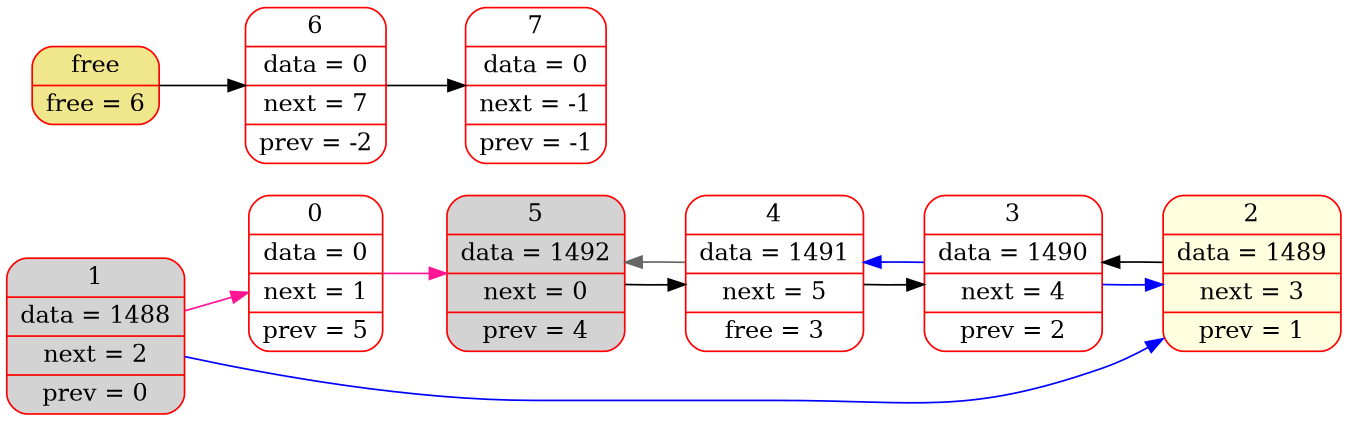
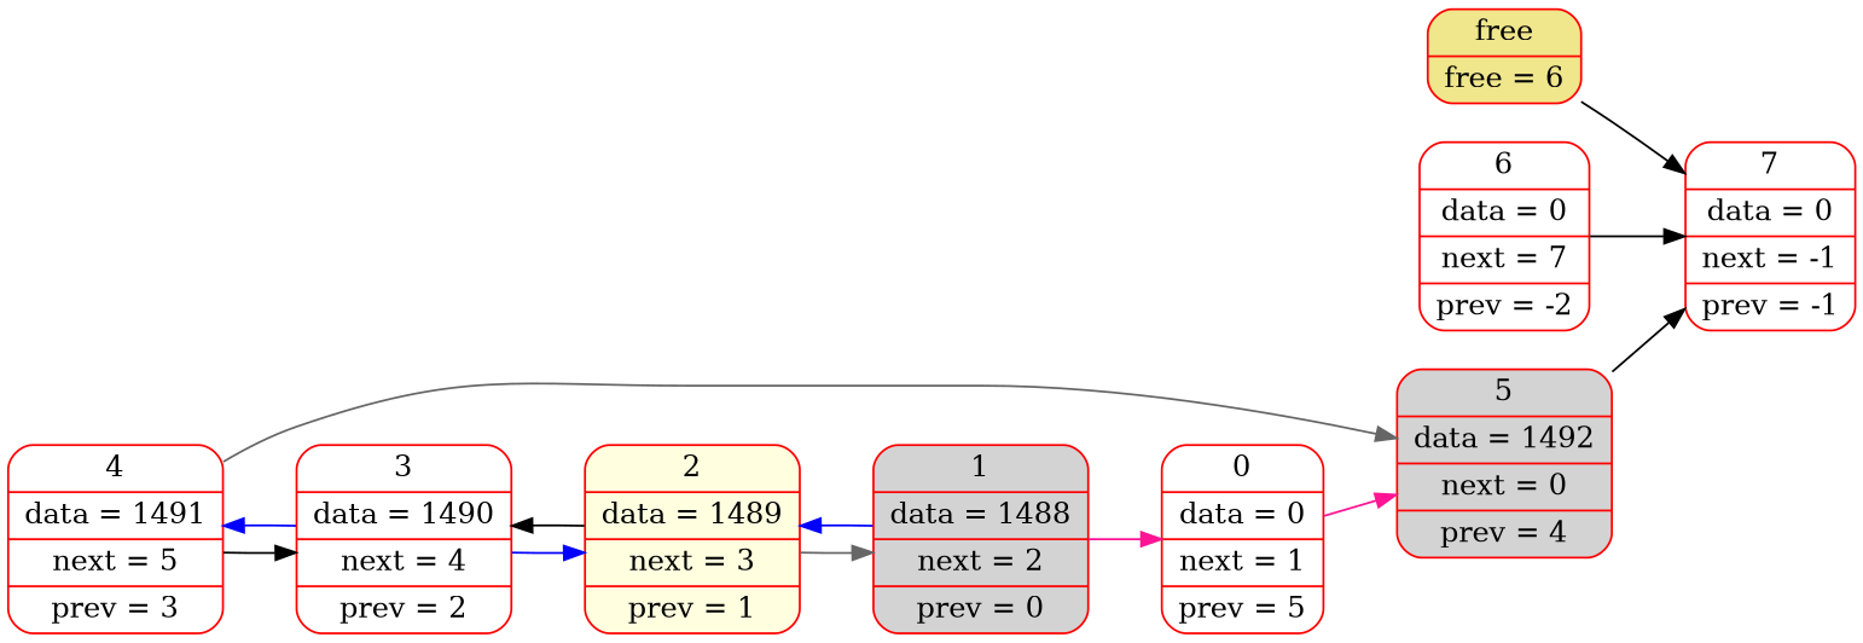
  digraph {
    rankdir=LR
    node [color=red fillcolor=white fontsize=14 shape=Mrecord style=filled]
    edge [color=black fontsize=12 penwidth=1]
    n1 [label="0 | data = 0 | next = 1 | prev = 5"]
    n2 [fillcolor=lightgrey label="5 | data = 1492 | next = 0 | prev = 4"]
    n3 [fillcolor=lightgrey label="1 | data = 1488 | next = 2 | prev = 0"]
    n4 [fillcolor=lightyellow label="2 | data = 1489 | next = 3 | prev = 1"]
-   n5 [label="4 | data = 1491 | next = 5 | free = 3"]
+   n5 [label="4 | data = 1491 | next = 5 | prev = 3"]
    n6 [label="3 | data = 1490 | next = 4 | prev = 2"]
    n7 [fillcolor=khaki label="free | free = 6"]
    n8 [label="6 | data = 0 | next = 7 | prev = -2"]
    n9 [label="7 | data = 0 | next = -1 | prev = -1"]
    n1 -> n2 [color=deeppink]
-   n2 -> n5
+   n2 -> n9
    n3 -> n1 [color=deeppink]
    n3 -> n4 [color=blue]
+   n4 -> n3 [color=gray40]
    n4 -> n6
    n5 -> n2 [color=gray40]
    n5 -> n6
    n6 -> n4 [color=blue]
    n6 -> n5 [color=blue]
-   n7 -> n8
+   n7 -> n9
    n8 -> n9
  }
